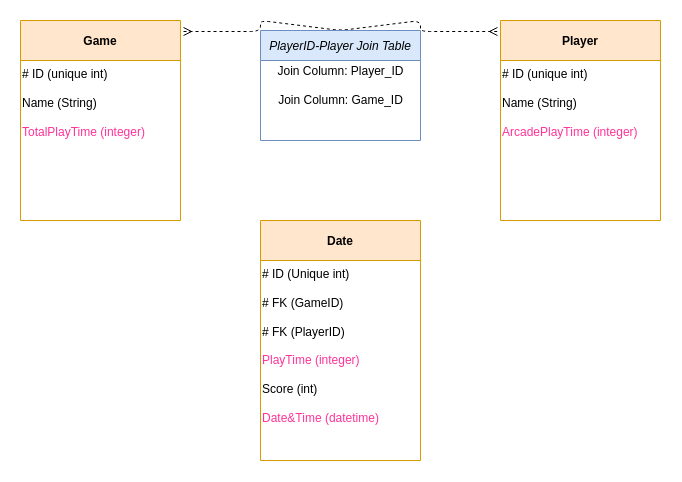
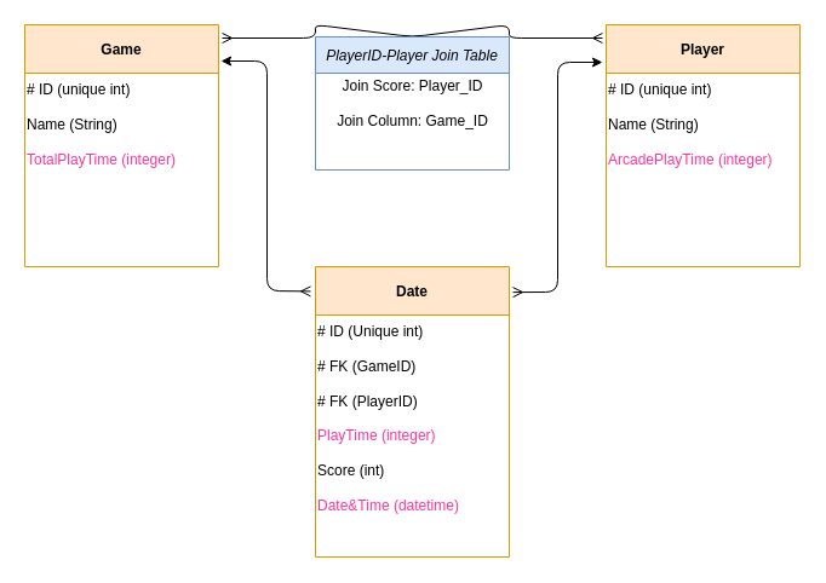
  <mxCell id="0" />
  <mxCell id="1" parent="0" />
  <mxCell id="2" value="Game" style="swimlane;fontStyle=1;align=center;verticalAlign=middle;childLayout=stackLayout;horizontal=1;startSize=40;horizontalStack=0;resizeParent=1;resizeLast=0;collapsible=1;marginBottom=0;rounded=0;shadow=0;strokeWidth=1;fillColor=#ffe6cc;strokeColor=#d79b00;" parent="1" vertex="1"><mxGeometry x="20" y="20" width="160" height="200" as="geometry"><mxRectangle x="80" y="40" width="160" height="26" as="alternateBounds" /></mxGeometry></mxCell>
  <mxCell id="3" value="&lt;div&gt;# ID (unique int)&lt;br&gt;&lt;/div&gt;&lt;div&gt;&lt;br&gt;&lt;/div&gt;&lt;div&gt;Name (String)&lt;/div&gt;&lt;div&gt;&lt;br&gt;&lt;/div&gt;&lt;div&gt;&lt;font color=&quot;#FF3399&quot;&gt;TotalPlayTime (integer)&lt;/font&gt;&lt;br&gt;&lt;/div&gt;&lt;div&gt;&lt;br&gt;&lt;/div&gt;&lt;div&gt;&lt;br&gt;&lt;/div&gt;" style="text;html=1;strokeColor=none;fillColor=none;align=left;verticalAlign=top;whiteSpace=wrap;rounded=0;" parent="2" vertex="1"><mxGeometry y="40" width="160" height="160" as="geometry" /></mxCell>
  <mxCell id="4" value="Date" style="swimlane;fontStyle=1;align=center;verticalAlign=middle;childLayout=stackLayout;horizontal=1;startSize=40;horizontalStack=0;resizeParent=1;resizeLast=0;collapsible=1;marginBottom=0;rounded=0;shadow=0;strokeWidth=1;fillColor=#ffe6cc;strokeColor=#d79b00;" parent="1" vertex="1"><mxGeometry x="260" y="220" width="160" height="240" as="geometry"><mxRectangle x="340" y="380" width="170" height="26" as="alternateBounds" /></mxGeometry></mxCell>
  <mxCell id="5" value="&lt;div&gt;# ID (Unique int)&lt;/div&gt;&lt;div&gt;&lt;br&gt;&lt;/div&gt;&lt;div&gt;# FK (GameID)&lt;br&gt;&lt;/div&gt;&lt;div&gt;&lt;br&gt;&lt;/div&gt;&lt;div&gt;# FK (PlayerID)&lt;/div&gt;&lt;div&gt;&lt;br&gt;&lt;/div&gt;&lt;div&gt;&lt;font color=&quot;#FF3399&quot;&gt;PlayTime (integer)&lt;/font&gt;&lt;br&gt;&lt;/div&gt;&lt;div&gt;&lt;br&gt;&lt;/div&gt;&lt;div&gt;Score (int)&lt;/div&gt;&lt;div&gt;&lt;br&gt;&lt;/div&gt;&lt;div&gt;&lt;font color=&quot;#FF3399&quot;&gt;Date&amp;amp;Time (datetime)&lt;/font&gt;&lt;br&gt;&lt;/div&gt;" style="text;html=1;strokeColor=none;fillColor=none;align=left;verticalAlign=top;whiteSpace=wrap;rounded=0;" parent="4" vertex="1"><mxGeometry y="40" width="160" height="200" as="geometry" /></mxCell>
  <mxCell id="6" value="Player" style="swimlane;fontStyle=1;align=center;verticalAlign=middle;childLayout=stackLayout;horizontal=1;startSize=40;horizontalStack=0;resizeParent=1;resizeLast=0;collapsible=1;marginBottom=0;rounded=0;shadow=0;strokeWidth=1;fillColor=#ffe6cc;strokeColor=#d79b00;" parent="1" vertex="1"><mxGeometry x="500" y="20" width="160" height="200" as="geometry"><mxRectangle x="550" y="140" width="160" height="26" as="alternateBounds" /></mxGeometry></mxCell>
  <mxCell id="7" value="&lt;div&gt;# ID (unique int)&lt;/div&gt;&lt;div&gt;&lt;br&gt;&lt;/div&gt;&lt;div&gt;Name (String)&lt;/div&gt;&lt;div&gt;&lt;br&gt;&lt;/div&gt;&lt;div&gt;&lt;font color=&quot;#FF3399&quot;&gt;ArcadePlayTime (integer)&lt;/font&gt;&lt;br&gt;&lt;/div&gt;" style="text;html=1;strokeColor=none;fillColor=none;align=left;verticalAlign=top;whiteSpace=wrap;rounded=0;" parent="6" vertex="1"><mxGeometry y="40" width="160" height="160" as="geometry" /></mxCell>
- <mxCell id="9" value="" style="endArrow=ERmany;startArrow=ERmany;html=1;exitX=1.019;exitY=0.055;exitDx=0;exitDy=0;exitPerimeter=0;entryX=-0.019;entryY=0.055;entryDx=0;entryDy=0;entryPerimeter=0;endFill=0;startFill=0;dashed=1;" parent="1" source="2" target="6" edge="1"><mxGeometry width="50" height="50" relative="1" as="geometry"><mxPoint x="250" y="280" as="sourcePoint" /><mxPoint x="300" y="230" as="targetPoint" /><Array as="points"><mxPoint x="260" y="31" /><mxPoint x="260" y="20" /><mxPoint x="340" y="30" /><mxPoint x="420" y="20" /><mxPoint x="420" y="31" /></Array></mxGeometry></mxCell>
+ <mxCell id="8" value="" style="endArrow=ERmany;startArrow=classic;html=1;exitX=1.013;exitY=0.15;exitDx=0;exitDy=0;exitPerimeter=0;endFill=0;entryX=-0.025;entryY=0.085;entryDx=0;entryDy=0;entryPerimeter=0;" parent="1" source="2" target="4" edge="1"><mxGeometry width="50" height="50" relative="1" as="geometry"><mxPoint x="250" y="280" as="sourcePoint" /><mxPoint x="250" y="357" as="targetPoint" /><Array as="points"><mxPoint x="220" y="50" /><mxPoint x="220" y="240" /></Array></mxGeometry></mxCell>
+ <mxCell id="9" value="" style="endArrow=ERmany;startArrow=ERmany;html=1;exitX=1.019;exitY=0.055;exitDx=0;exitDy=0;exitPerimeter=0;entryX=-0.019;entryY=0.055;entryDx=0;entryDy=0;entryPerimeter=0;endFill=0;startFill=0;" parent="1" source="2" target="6" edge="1"><mxGeometry width="50" height="50" relative="1" as="geometry"><mxPoint x="250" y="280" as="sourcePoint" /><mxPoint x="300" y="230" as="targetPoint" /><Array as="points"><mxPoint x="260" y="31" /><mxPoint x="260" y="20" /><mxPoint x="340" y="30" /><mxPoint x="420" y="20" /><mxPoint x="420" y="31" /></Array></mxGeometry></mxCell>
+ <mxCell id="10" value="" style="endArrow=ERmany;startArrow=classic;html=1;exitX=-0.019;exitY=0.155;exitDx=0;exitDy=0;exitPerimeter=0;endFill=0;entryX=1.019;entryY=0.088;entryDx=0;entryDy=0;entryPerimeter=0;" parent="1" source="6" target="4" edge="1"><mxGeometry width="50" height="50" relative="1" as="geometry"><mxPoint x="400" y="50" as="sourcePoint" /><mxPoint x="430" y="160" as="targetPoint" /><Array as="points"><mxPoint x="460" y="51" /><mxPoint x="460" y="241" /></Array></mxGeometry></mxCell>
  <mxCell id="11" value="PlayerID-Player Join Table" style="swimlane;fontStyle=2;align=center;verticalAlign=middle;childLayout=stackLayout;horizontal=1;startSize=30;horizontalStack=0;resizeParent=1;resizeLast=0;collapsible=1;marginBottom=0;rounded=0;shadow=0;strokeWidth=1;fillColor=#dae8fc;strokeColor=#6c8ebf;" parent="1" vertex="1"><mxGeometry x="260" y="30" width="160" height="110" as="geometry"><mxRectangle x="80" y="40" width="160" height="26" as="alternateBounds" /></mxGeometry></mxCell>
- <mxCell id="12" value="&lt;div&gt;Join Column: Player_ID&lt;/div&gt;&lt;div&gt;&lt;br&gt;&lt;/div&gt;&lt;div&gt;Join Column: Game_ID&lt;br&gt;&lt;/div&gt;" style="text;html=1;align=center;verticalAlign=middle;resizable=0;points=[];autosize=1;" parent="11" vertex="1"><mxGeometry y="30" width="160" height="50" as="geometry" /></mxCell>
+ <mxCell id="12" value="&lt;div&gt;Join Score: Player_ID&lt;/div&gt;&lt;div&gt;&lt;br&gt;&lt;/div&gt;&lt;div&gt;Join Column: Game_ID&lt;br&gt;&lt;/div&gt;" style="text;html=1;align=center;verticalAlign=middle;resizable=0;points=[];autosize=1;" parent="11" vertex="1"><mxGeometry y="30" width="160" height="50" as="geometry" /></mxCell>
